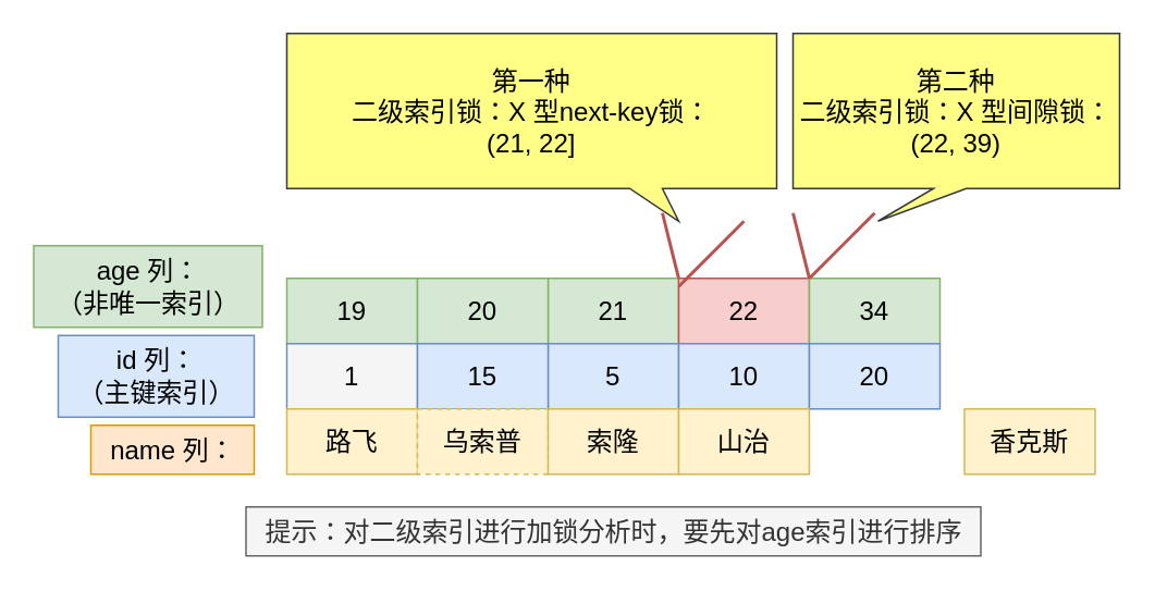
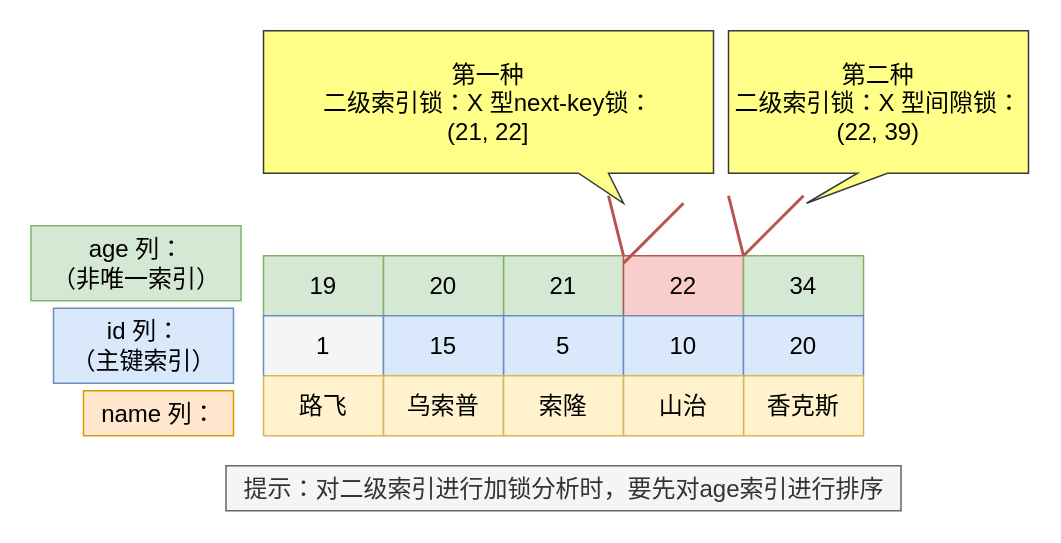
  <mxCell id="0" />
  <mxCell id="1" parent="0" />
  <mxCell id="2" value="19" style="rounded=0;whiteSpace=wrap;html=1;fontSize=16;fillColor=#d5e8d4;strokeColor=#82b366;" vertex="1" parent="1"><mxGeometry x="175" y="170" width="80" height="40" as="geometry" /></mxCell>
  <mxCell id="3" value="21" style="rounded=0;whiteSpace=wrap;html=1;fontSize=16;fillColor=#f8cecc;strokeColor=#b85450;" vertex="1" parent="1"><mxGeometry x="335" y="170" width="80" height="40" as="geometry" /></mxCell>
  <mxCell id="4" value="21" style="rounded=0;whiteSpace=wrap;html=1;fontSize=16;fillColor=#d5e8d4;strokeColor=#82b366;" vertex="1" parent="1"><mxGeometry x="335" y="170" width="80" height="40" as="geometry" /></mxCell>
  <mxCell id="5" value="20" style="rounded=0;whiteSpace=wrap;html=1;fontSize=16;fillColor=#d5e8d4;strokeColor=#82b366;" vertex="1" parent="1"><mxGeometry x="255" y="170" width="80" height="40" as="geometry" /></mxCell>
  <mxCell id="6" value="22" style="rounded=0;whiteSpace=wrap;html=1;fontSize=16;fillColor=#f8cecc;strokeColor=#b85450;" vertex="1" parent="1"><mxGeometry x="415" y="170" width="80" height="40" as="geometry" /></mxCell>
  <mxCell id="7" value="34" style="rounded=0;whiteSpace=wrap;html=1;fontSize=16;fillColor=#d5e8d4;strokeColor=#82b366;" vertex="1" parent="1"><mxGeometry x="495" y="170" width="80" height="40" as="geometry" /></mxCell>
  <mxCell id="8" value="id 列：&lt;br&gt;（主键索引）" style="text;html=1;align=center;verticalAlign=middle;resizable=0;points=[];autosize=1;strokeColor=#6c8ebf;fillColor=#dae8fc;fontSize=16;" vertex="1" parent="1"><mxGeometry x="35" y="205" width="120" height="50" as="geometry" /></mxCell>
  <mxCell id="9" value="age 列：&lt;br&gt;（非唯一索引）" style="text;html=1;align=center;verticalAlign=middle;resizable=0;points=[];autosize=1;strokeColor=#82b366;fillColor=#d5e8d4;fontSize=16;" vertex="1" parent="1"><mxGeometry x="20" y="150" width="140" height="50" as="geometry" /></mxCell>
  <mxCell id="10" value="1" style="rounded=0;whiteSpace=wrap;html=1;fontSize=16;fillColor=#f5f5f5;strokeColor=#6c8ebf;" vertex="1" parent="1"><mxGeometry x="175" y="210" width="80" height="40" as="geometry" /></mxCell>
  <mxCell id="11" value="5" style="rounded=0;whiteSpace=wrap;html=1;fontSize=16;fillColor=#dae8fc;strokeColor=#6c8ebf;" vertex="1" parent="1"><mxGeometry x="335" y="210" width="80" height="40" as="geometry" /></mxCell>
  <mxCell id="12" value="10" style="rounded=0;whiteSpace=wrap;html=1;fontSize=16;fillColor=#dae8fc;strokeColor=#6c8ebf;" vertex="1" parent="1"><mxGeometry x="415" y="210" width="80" height="40" as="geometry" /></mxCell>
  <mxCell id="13" value="15" style="rounded=0;whiteSpace=wrap;html=1;fontSize=16;fillColor=#dae8fc;strokeColor=#6c8ebf;" vertex="1" parent="1"><mxGeometry x="255" y="210" width="80" height="40" as="geometry" /></mxCell>
  <mxCell id="14" value="20" style="rounded=0;whiteSpace=wrap;html=1;fontSize=16;fillColor=#dae8fc;strokeColor=#6c8ebf;" vertex="1" parent="1"><mxGeometry x="495" y="210" width="80" height="40" as="geometry" /></mxCell>
  <mxCell id="15" value="提示：对二级索引进行加锁分析时，要先对age索引进行排序" style="text;html=1;align=center;verticalAlign=middle;resizable=0;points=[];autosize=1;strokeColor=#666666;fillColor=#f5f5f5;fontSize=16;fontColor=#333333;" vertex="1" parent="1"><mxGeometry x="150" y="310" width="450" height="30" as="geometry" /></mxCell>
  <mxCell id="16" value="路飞" style="rounded=0;whiteSpace=wrap;html=1;fontSize=16;fillColor=#fff2cc;strokeColor=#d6b656;" vertex="1" parent="1"><mxGeometry x="175" y="250" width="80" height="40" as="geometry" /></mxCell>
- <mxCell id="17" value="乌索普" style="rounded=0;whiteSpace=wrap;html=1;fontSize=16;fillColor=#fff2cc;strokeColor=#d6b656;dashed=1;" vertex="1" parent="1"><mxGeometry x="255" y="250" width="80" height="40" as="geometry" /></mxCell>
- <mxCell id="18" value="香克斯" style="rounded=0;whiteSpace=wrap;html=1;fontSize=16;fillColor=#fff2cc;strokeColor=#d6b656;" vertex="1" parent="1"><mxGeometry x="590" y="250" width="80" height="40" as="geometry" /></mxCell>
+ <mxCell id="17" value="乌索普" style="rounded=0;whiteSpace=wrap;html=1;fontSize=16;fillColor=#fff2cc;strokeColor=#d6b656;" vertex="1" parent="1"><mxGeometry x="255" y="250" width="80" height="40" as="geometry" /></mxCell>
+ <mxCell id="18" value="香克斯" style="rounded=0;whiteSpace=wrap;html=1;fontSize=16;fillColor=#fff2cc;strokeColor=#d6b656;" vertex="1" parent="1"><mxGeometry x="495" y="250" width="80" height="40" as="geometry" /></mxCell>
  <mxCell id="19" value="索隆" style="rounded=0;whiteSpace=wrap;html=1;fontSize=16;fillColor=#fff2cc;strokeColor=#d6b656;" vertex="1" parent="1"><mxGeometry x="335" y="250" width="80" height="40" as="geometry" /></mxCell>
  <mxCell id="20" value="山治" style="rounded=0;whiteSpace=wrap;html=1;fontSize=16;fillColor=#fff2cc;strokeColor=#d6b656;" vertex="1" parent="1"><mxGeometry x="415" y="250" width="80" height="40" as="geometry" /></mxCell>
  <mxCell id="21" value="name 列：" style="text;html=1;align=center;verticalAlign=middle;resizable=0;points=[];autosize=1;strokeColor=#d79b00;fillColor=#ffe6cc;fontSize=16;" vertex="1" parent="1"><mxGeometry y="260" width="100" height="30" as="geometry" x="55" /></mxCell>
  <mxCell id="22" value="" style="endArrow=none;html=1;rounded=0;fontSize=16;exitX=0;exitY=0;exitDx=0;exitDy=0;fillColor=#f8cecc;strokeColor=#b85450;strokeWidth=2;" edge="1" parent="1" source="7"><mxGeometry width="50" height="50" relative="1" as="geometry"><mxPoint x="635" y="70" as="sourcePoint" /><mxPoint x="485" y="130" as="targetPoint" /></mxGeometry></mxCell>
  <mxCell id="23" value="" style="endArrow=none;html=1;rounded=0;fontSize=16;exitX=0;exitY=0;exitDx=0;exitDy=0;fillColor=#f8cecc;strokeColor=#b85450;strokeWidth=2;" edge="1" parent="1" source="7"><mxGeometry width="50" height="50" relative="1" as="geometry"><mxPoint x="515" y="160" as="sourcePoint" /><mxPoint x="535" y="130" as="targetPoint" /></mxGeometry></mxCell>
  <mxCell id="24" value="第二种&lt;br&gt;二级索引锁：X 型间隙锁：&lt;br&gt;(22, 39)" style="shape=callout;whiteSpace=wrap;html=1;perimeter=calloutPerimeter;fontSize=16;fillColor=#ffff88;strokeColor=#36393d;size=20;position=0.43;position2=0.26;base=20;" vertex="1" parent="1"><mxGeometry x="485" y="20" width="200" height="115" as="geometry" /></mxCell>
  <mxCell id="25" value="第一种&lt;br&gt;二级索引锁：X 型next-key锁：&lt;br&gt;(21, 22]" style="shape=callout;whiteSpace=wrap;html=1;perimeter=calloutPerimeter;fontSize=16;fillColor=#ffff88;strokeColor=#36393d;size=20;position=0.7;position2=0.8;base=20;" vertex="1" parent="1"><mxGeometry x="175" y="20" width="300" height="115" as="geometry" /></mxCell>
  <mxCell id="26" value="" style="endArrow=none;html=1;rounded=0;fontSize=16;exitX=0;exitY=0;exitDx=0;exitDy=0;fillColor=#f8cecc;strokeColor=#b85450;strokeWidth=2;" edge="1" parent="1"><mxGeometry width="50" height="50" relative="1" as="geometry"><mxPoint x="415" y="170" as="sourcePoint" /><mxPoint x="405" y="130" as="targetPoint" /></mxGeometry></mxCell>
  <mxCell id="27" value="" style="endArrow=none;html=1;rounded=0;fontSize=16;exitX=0;exitY=0;exitDx=0;exitDy=0;fillColor=#f8cecc;strokeColor=#b85450;strokeWidth=2;" edge="1" parent="1"><mxGeometry width="50" height="50" relative="1" as="geometry"><mxPoint x="415" y="175" as="sourcePoint" /><mxPoint x="455" y="135" as="targetPoint" /></mxGeometry></mxCell>
